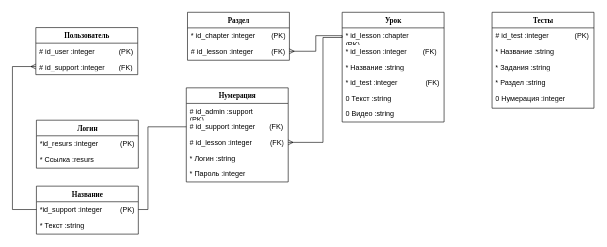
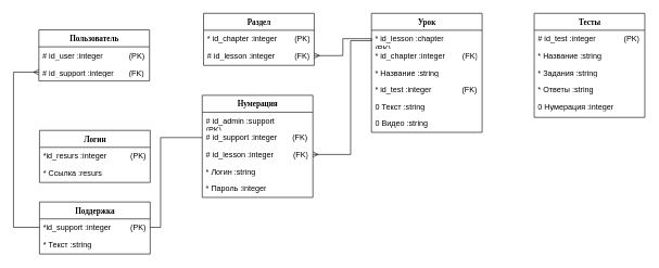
  <mxCell id="0" />
  <mxCell id="1" parent="0" />
  <mxCell id="2" value="Раздел" style="swimlane;html=1;fontStyle=1;align=center;verticalAlign=top;childLayout=stackLayout;horizontal=1;startSize=26;horizontalStack=0;resizeParent=1;resizeLast=0;collapsible=1;marginBottom=0;swimlaneFillColor=#ffffff;rounded=0;shadow=0;comic=0;labelBackgroundColor=none;strokeWidth=1;fillColor=none;fontFamily=Verdana;fontSize=12" parent="1" vertex="1"><mxGeometry x="312" y="20" width="170" height="80" as="geometry" /></mxCell>
  <mxCell id="3" value="* id_chapter&amp;nbsp;&lt;font style=&quot;font-size: 12px;&quot;&gt;:integer&amp;nbsp;&lt;/font&gt;&amp;nbsp; &amp;nbsp; &amp;nbsp; &amp;nbsp;(PK)" style="text;html=1;strokeColor=none;fillColor=none;align=left;verticalAlign=top;spacingLeft=4;spacingRight=4;whiteSpace=wrap;overflow=hidden;rotatable=0;points=[[0,0.5],[1,0.5]];portConstraint=eastwest;" parent="2" vertex="1"><mxGeometry y="26" width="170" height="26" as="geometry" /></mxCell>
  <mxCell id="4" value="# id_lesson&amp;nbsp;&lt;font style=&quot;font-size: 12px;&quot;&gt;:integer&lt;/font&gt;&amp;nbsp; &amp;nbsp; &amp;nbsp; &amp;nbsp; &amp;nbsp;(FK)" style="text;html=1;strokeColor=none;fillColor=none;align=left;verticalAlign=top;spacingLeft=4;spacingRight=4;whiteSpace=wrap;overflow=hidden;rotatable=0;points=[[0,0.5],[1,0.5]];portConstraint=eastwest;" parent="2" vertex="1"><mxGeometry y="52" width="170" height="26" as="geometry" /></mxCell>
  <mxCell id="5" value="Урок" style="swimlane;html=1;fontStyle=1;align=center;verticalAlign=top;childLayout=stackLayout;horizontal=1;startSize=26;horizontalStack=0;resizeParent=1;resizeLast=0;collapsible=1;marginBottom=0;swimlaneFillColor=#ffffff;rounded=0;shadow=0;comic=0;labelBackgroundColor=none;strokeWidth=1;fillColor=none;fontFamily=Verdana;fontSize=12" parent="1" vertex="1"><mxGeometry x="570" y="20" width="170" height="183" as="geometry" /></mxCell>
  <mxCell id="6" value="* id_lesson&amp;nbsp;&lt;font style=&quot;font-size: 12px;&quot;&gt;:chapter&lt;/font&gt;&amp;nbsp; &amp;nbsp; &amp;nbsp; &amp;nbsp; &amp;nbsp; (PK)" style="text;html=1;strokeColor=none;fillColor=none;align=left;verticalAlign=top;spacingLeft=4;spacingRight=4;whiteSpace=wrap;overflow=hidden;rotatable=0;points=[[0,0.5],[1,0.5]];portConstraint=eastwest;" parent="5" vertex="1"><mxGeometry y="26" width="170" height="26" as="geometry" /></mxCell>
- <mxCell id="7" value="* id_lesson&amp;nbsp;&lt;font style=&quot;font-size: 12px;&quot;&gt;:integer&amp;nbsp;&lt;/font&gt;&amp;nbsp; &amp;nbsp; &amp;nbsp; &amp;nbsp;(FK)" style="text;html=1;strokeColor=none;fillColor=none;align=left;verticalAlign=top;spacingLeft=4;spacingRight=4;whiteSpace=wrap;overflow=hidden;rotatable=0;points=[[0,0.5],[1,0.5]];portConstraint=eastwest;" parent="5" vertex="1"><mxGeometry y="52" width="170" height="26" as="geometry" /></mxCell>
+ <mxCell id="7" value="* id_chapter&amp;nbsp;&lt;font style=&quot;font-size: 12px;&quot;&gt;:integer&amp;nbsp;&lt;/font&gt;&amp;nbsp; &amp;nbsp; &amp;nbsp; &amp;nbsp;(FK)" style="text;html=1;strokeColor=none;fillColor=none;align=left;verticalAlign=top;spacingLeft=4;spacingRight=4;whiteSpace=wrap;overflow=hidden;rotatable=0;points=[[0,0.5],[1,0.5]];portConstraint=eastwest;" parent="5" vertex="1"><mxGeometry y="52" width="170" height="26" as="geometry" /></mxCell>
  <mxCell id="8" value="* Название&amp;nbsp;&lt;font style=&quot;font-size: 12px;&quot;&gt;:string&lt;/font&gt;" style="text;html=1;strokeColor=none;fillColor=none;align=left;verticalAlign=top;spacingLeft=4;spacingRight=4;whiteSpace=wrap;overflow=hidden;rotatable=0;points=[[0,0.5],[1,0.5]];portConstraint=eastwest;" parent="5" vertex="1"><mxGeometry y="78" width="170" height="26" as="geometry" /></mxCell>
  <mxCell id="9" value="* id_test&amp;nbsp;&lt;font style=&quot;font-size: 12px;&quot;&gt;:integer&lt;/font&gt;&amp;nbsp; &amp;nbsp; &amp;nbsp; &amp;nbsp; &amp;nbsp; &amp;nbsp; &amp;nbsp; (FK)" style="text;html=1;strokeColor=none;fillColor=none;align=left;verticalAlign=top;spacingLeft=4;spacingRight=4;whiteSpace=wrap;overflow=hidden;rotatable=0;points=[[0,0.5],[1,0.5]];portConstraint=eastwest;" parent="5" vertex="1"><mxGeometry y="104" width="170" height="26" as="geometry" /></mxCell>
  <mxCell id="10" value="0 Текст&amp;nbsp;&lt;font style=&quot;font-size: 12px;&quot;&gt;:string&lt;/font&gt;" style="text;html=1;strokeColor=none;fillColor=none;align=left;verticalAlign=top;spacingLeft=4;spacingRight=4;whiteSpace=wrap;overflow=hidden;rotatable=0;points=[[0,0.5],[1,0.5]];portConstraint=eastwest;" parent="5" vertex="1"><mxGeometry y="130" width="170" height="26" as="geometry" /></mxCell>
  <mxCell id="11" value="0 Видео&amp;nbsp;&lt;font style=&quot;font-size: 12px;&quot;&gt;:string&lt;/font&gt;" style="text;html=1;strokeColor=none;fillColor=none;align=left;verticalAlign=top;spacingLeft=4;spacingRight=4;whiteSpace=wrap;overflow=hidden;rotatable=0;points=[[0,0.5],[1,0.5]];portConstraint=eastwest;" parent="5" vertex="1"><mxGeometry y="156" width="170" height="26" as="geometry" /></mxCell>
  <mxCell id="12" value="Тесты" style="swimlane;html=1;fontStyle=1;align=center;verticalAlign=top;childLayout=stackLayout;horizontal=1;startSize=26;horizontalStack=0;resizeParent=1;resizeLast=0;collapsible=1;marginBottom=0;swimlaneFillColor=#ffffff;rounded=0;shadow=0;comic=0;labelBackgroundColor=none;strokeWidth=1;fillColor=none;fontFamily=Verdana;fontSize=12" parent="1" vertex="1"><mxGeometry x="820" y="20" width="170" height="160" as="geometry" /></mxCell>
  <mxCell id="13" value="# id_test&amp;nbsp;&lt;font style=&quot;font-size: 12px;&quot;&gt;:integer&lt;/font&gt;&amp;nbsp; &amp;nbsp; &amp;nbsp; &amp;nbsp; &amp;nbsp; &amp;nbsp; &amp;nbsp;(PK)" style="text;html=1;strokeColor=none;fillColor=none;align=left;verticalAlign=top;spacingLeft=4;spacingRight=4;whiteSpace=wrap;overflow=hidden;rotatable=0;points=[[0,0.5],[1,0.5]];portConstraint=eastwest;" parent="12" vertex="1"><mxGeometry y="26" width="170" height="26" as="geometry" /></mxCell>
  <mxCell id="14" value="* Название&amp;nbsp;&lt;font style=&quot;font-size: 12px;&quot;&gt;:string&lt;/font&gt;" style="text;html=1;strokeColor=none;fillColor=none;align=left;verticalAlign=top;spacingLeft=4;spacingRight=4;whiteSpace=wrap;overflow=hidden;rotatable=0;points=[[0,0.5],[1,0.5]];portConstraint=eastwest;" parent="12" vertex="1"><mxGeometry y="52" width="170" height="26" as="geometry" /></mxCell>
  <mxCell id="15" value="* Задания&amp;nbsp;&lt;font style=&quot;font-size: 12px;&quot;&gt;:string&lt;/font&gt;" style="text;html=1;strokeColor=none;fillColor=none;align=left;verticalAlign=top;spacingLeft=4;spacingRight=4;whiteSpace=wrap;overflow=hidden;rotatable=0;points=[[0,0.5],[1,0.5]];portConstraint=eastwest;" parent="12" vertex="1"><mxGeometry y="78" width="170" height="26" as="geometry" /></mxCell>
- <mxCell id="16" value="* Раздел&amp;nbsp;&lt;font style=&quot;font-size: 12px;&quot;&gt;:string&lt;/font&gt;" style="text;html=1;strokeColor=none;fillColor=none;align=left;verticalAlign=top;spacingLeft=4;spacingRight=4;whiteSpace=wrap;overflow=hidden;rotatable=0;points=[[0,0.5],[1,0.5]];portConstraint=eastwest;" parent="12" vertex="1"><mxGeometry y="104" width="170" height="26" as="geometry" /></mxCell>
+ <mxCell id="16" value="* Ответы&amp;nbsp;&lt;font style=&quot;font-size: 12px;&quot;&gt;:string&lt;/font&gt;" style="text;html=1;strokeColor=none;fillColor=none;align=left;verticalAlign=top;spacingLeft=4;spacingRight=4;whiteSpace=wrap;overflow=hidden;rotatable=0;points=[[0,0.5],[1,0.5]];portConstraint=eastwest;" parent="12" vertex="1"><mxGeometry y="104" width="170" height="26" as="geometry" /></mxCell>
  <mxCell id="17" value="0 Нумерация&amp;nbsp;&lt;font style=&quot;font-size: 12px;&quot;&gt;:integer&lt;/font&gt;" style="text;html=1;strokeColor=none;fillColor=none;align=left;verticalAlign=top;spacingLeft=4;spacingRight=4;whiteSpace=wrap;overflow=hidden;rotatable=0;points=[[0,0.5],[1,0.5]];portConstraint=eastwest;" parent="12" vertex="1"><mxGeometry y="130" width="170" height="26" as="geometry" /></mxCell>
  <mxCell id="18" style="edgeStyle=orthogonalEdgeStyle;rounded=0;orthogonalLoop=1;jettySize=auto;html=1;exitX=1;exitY=0.5;exitDx=0;exitDy=0;entryX=0;entryY=0.5;entryDx=0;entryDy=0;endArrow=none;endFill=0;startArrow=ERmany;startFill=0;" parent="1" source="4" target="6" edge="1"><mxGeometry relative="1" as="geometry" /></mxCell>
  <mxCell id="19" value="Пользователь" style="swimlane;html=1;fontStyle=1;align=center;verticalAlign=top;childLayout=stackLayout;horizontal=1;startSize=26;horizontalStack=0;resizeParent=1;resizeLast=0;collapsible=1;marginBottom=0;swimlaneFillColor=#ffffff;rounded=0;shadow=0;comic=0;labelBackgroundColor=none;strokeWidth=1;fillColor=none;fontFamily=Verdana;fontSize=12" parent="1" vertex="1"><mxGeometry x="59" y="45.5" width="170" height="78.5" as="geometry" /></mxCell>
  <mxCell id="20" value="# id_user :integer&amp;nbsp; &amp;nbsp; &amp;nbsp; &amp;nbsp; &amp;nbsp; &amp;nbsp; (PK)" style="text;html=1;strokeColor=none;fillColor=none;align=left;verticalAlign=top;spacingLeft=4;spacingRight=4;whiteSpace=wrap;overflow=hidden;rotatable=0;points=[[0,0.5],[1,0.5]];portConstraint=eastwest;" parent="19" vertex="1"><mxGeometry y="26" width="170" height="26" as="geometry" /></mxCell>
  <mxCell id="21" value="# id_support&amp;nbsp;&lt;font style=&quot;font-size: 12px;&quot;&gt;:integer&lt;/font&gt;&amp;nbsp; &amp;nbsp; &amp;nbsp; &amp;nbsp;(FK)" style="text;html=1;strokeColor=none;fillColor=none;align=left;verticalAlign=top;spacingLeft=4;spacingRight=4;whiteSpace=wrap;overflow=hidden;rotatable=0;points=[[0,0.5],[1,0.5]];portConstraint=eastwest;" parent="19" vertex="1"><mxGeometry y="52" width="170" height="26" as="geometry" /></mxCell>
  <mxCell id="22" value="Нумерация" style="swimlane;html=1;fontStyle=1;align=center;verticalAlign=top;childLayout=stackLayout;horizontal=1;startSize=26;horizontalStack=0;resizeParent=1;resizeLast=0;collapsible=1;marginBottom=0;swimlaneFillColor=#ffffff;rounded=0;shadow=0;comic=0;labelBackgroundColor=none;strokeWidth=1;fillColor=none;fontFamily=Verdana;fontSize=12" parent="1" vertex="1"><mxGeometry x="310" y="146" width="170" height="157" as="geometry" /></mxCell>
  <mxCell id="23" value="# id_admin :support&amp;nbsp; &amp;nbsp; &amp;nbsp; &amp;nbsp; &amp;nbsp; (PK)" style="text;html=1;strokeColor=none;fillColor=none;align=left;verticalAlign=top;spacingLeft=4;spacingRight=4;whiteSpace=wrap;overflow=hidden;rotatable=0;points=[[0,0.5],[1,0.5]];portConstraint=eastwest;" parent="22" vertex="1"><mxGeometry y="26" width="170" height="26" as="geometry" /></mxCell>
  <mxCell id="24" value="# id_support&amp;nbsp;&lt;font style=&quot;font-size: 12px;&quot;&gt;:integer&lt;/font&gt;&amp;nbsp; &amp;nbsp; &amp;nbsp; &amp;nbsp;(FK)" style="text;html=1;strokeColor=none;fillColor=none;align=left;verticalAlign=top;spacingLeft=4;spacingRight=4;whiteSpace=wrap;overflow=hidden;rotatable=0;points=[[0,0.5],[1,0.5]];portConstraint=eastwest;" parent="22" vertex="1"><mxGeometry y="52" width="170" height="26" as="geometry" /></mxCell>
  <mxCell id="25" value="# id_lesson&amp;nbsp;&lt;font style=&quot;font-size: 12px;&quot;&gt;:integer&lt;/font&gt;&amp;nbsp; &amp;nbsp; &amp;nbsp; &amp;nbsp; &amp;nbsp;(FK)" style="text;html=1;strokeColor=none;fillColor=none;align=left;verticalAlign=top;spacingLeft=4;spacingRight=4;whiteSpace=wrap;overflow=hidden;rotatable=0;points=[[0,0.5],[1,0.5]];portConstraint=eastwest;" parent="22" vertex="1"><mxGeometry y="78" width="170" height="26" as="geometry" /></mxCell>
  <mxCell id="26" value="* Логин&amp;nbsp;&lt;font style=&quot;font-size: 12px;&quot;&gt;:string&lt;/font&gt;" style="text;html=1;strokeColor=none;fillColor=none;align=left;verticalAlign=top;spacingLeft=4;spacingRight=4;whiteSpace=wrap;overflow=hidden;rotatable=0;points=[[0,0.5],[1,0.5]];portConstraint=eastwest;" parent="22" vertex="1"><mxGeometry y="104" width="170" height="26" as="geometry" /></mxCell>
  <mxCell id="27" value="* Пароль&amp;nbsp;&lt;font style=&quot;font-size: 12px;&quot;&gt;:integer&lt;/font&gt;" style="text;html=1;strokeColor=none;fillColor=none;align=left;verticalAlign=top;spacingLeft=4;spacingRight=4;whiteSpace=wrap;overflow=hidden;rotatable=0;points=[[0,0.5],[1,0.5]];portConstraint=eastwest;" parent="22" vertex="1"><mxGeometry y="130" width="170" height="26" as="geometry" /></mxCell>
  <mxCell id="28" value="Логин" style="swimlane;html=1;fontStyle=1;align=center;verticalAlign=top;childLayout=stackLayout;horizontal=1;startSize=26;horizontalStack=0;resizeParent=1;resizeLast=0;collapsible=1;marginBottom=0;swimlaneFillColor=#ffffff;rounded=0;shadow=0;comic=0;labelBackgroundColor=none;strokeWidth=1;fillColor=none;fontFamily=Verdana;fontSize=12" parent="1" vertex="1"><mxGeometry x="60" y="200" width="170" height="80" as="geometry" /></mxCell>
  <mxCell id="29" value="*id_resurs&amp;nbsp;&lt;font style=&quot;font-size: 12px;&quot;&gt;:integer&amp;nbsp;&lt;/font&gt;&amp;nbsp; &amp;nbsp; &amp;nbsp; &amp;nbsp; &amp;nbsp; (PK)" style="text;html=1;strokeColor=none;fillColor=none;align=left;verticalAlign=top;spacingLeft=4;spacingRight=4;whiteSpace=wrap;overflow=hidden;rotatable=0;points=[[0,0.5],[1,0.5]];portConstraint=eastwest;" parent="28" vertex="1"><mxGeometry y="26" width="170" height="26" as="geometry" /></mxCell>
  <mxCell id="30" value="* Ссылка :resurs" style="text;html=1;strokeColor=none;fillColor=none;align=left;verticalAlign=top;spacingLeft=4;spacingRight=4;whiteSpace=wrap;overflow=hidden;rotatable=0;points=[[0,0.5],[1,0.5]];portConstraint=eastwest;" parent="28" vertex="1"><mxGeometry y="52" width="170" height="26" as="geometry" /></mxCell>
- <mxCell id="31" value="Название" style="swimlane;html=1;fontStyle=1;align=center;verticalAlign=top;childLayout=stackLayout;horizontal=1;startSize=26;horizontalStack=0;resizeParent=1;resizeLast=0;collapsible=1;marginBottom=0;swimlaneFillColor=#ffffff;rounded=0;shadow=0;comic=0;labelBackgroundColor=none;strokeWidth=1;fillColor=none;fontFamily=Verdana;fontSize=12" parent="1" vertex="1"><mxGeometry x="60" y="310" width="170" height="80" as="geometry" /></mxCell>
+ <mxCell id="31" value="Поддержка" style="swimlane;html=1;fontStyle=1;align=center;verticalAlign=top;childLayout=stackLayout;horizontal=1;startSize=26;horizontalStack=0;resizeParent=1;resizeLast=0;collapsible=1;marginBottom=0;swimlaneFillColor=#ffffff;rounded=0;shadow=0;comic=0;labelBackgroundColor=none;strokeWidth=1;fillColor=none;fontFamily=Verdana;fontSize=12" parent="1" vertex="1"><mxGeometry x="60" y="310" width="170" height="80" as="geometry" /></mxCell>
  <mxCell id="32" value="*id_support&amp;nbsp;&lt;font style=&quot;font-size: 12px;&quot;&gt;:integer&amp;nbsp;&lt;/font&gt;&amp;nbsp; &amp;nbsp; &amp;nbsp; &amp;nbsp; (PK)" style="text;html=1;strokeColor=none;fillColor=none;align=left;verticalAlign=top;spacingLeft=4;spacingRight=4;whiteSpace=wrap;overflow=hidden;rotatable=0;points=[[0,0.5],[1,0.5]];portConstraint=eastwest;" parent="31" vertex="1"><mxGeometry y="26" width="170" height="26" as="geometry" /></mxCell>
  <mxCell id="33" value="* Текст :string" style="text;html=1;strokeColor=none;fillColor=none;align=left;verticalAlign=top;spacingLeft=4;spacingRight=4;whiteSpace=wrap;overflow=hidden;rotatable=0;points=[[0,0.5],[1,0.5]];portConstraint=eastwest;" parent="31" vertex="1"><mxGeometry y="52" width="170" height="26" as="geometry" /></mxCell>
  <mxCell id="34" style="edgeStyle=orthogonalEdgeStyle;rounded=0;orthogonalLoop=1;jettySize=auto;html=1;endArrow=none;endFill=0;startArrow=ERmany;startFill=0;entryX=0;entryY=0.5;entryDx=0;entryDy=0;exitX=0;exitY=0.5;exitDx=0;exitDy=0;" parent="1" source="21" target="32" edge="1"><mxGeometry relative="1" as="geometry"><mxPoint x="20" y="270" as="sourcePoint" /><mxPoint x="10" y="578" as="targetPoint" /><Array as="points"><mxPoint x="20" y="110" /><mxPoint x="20" y="349" /></Array></mxGeometry></mxCell>
  <mxCell id="35" style="edgeStyle=orthogonalEdgeStyle;rounded=0;orthogonalLoop=1;jettySize=auto;html=1;endArrow=none;endFill=0;startArrow=none;startFill=0;entryX=1;entryY=0.5;entryDx=0;entryDy=0;exitX=0;exitY=0.5;exitDx=0;exitDy=0;" parent="1" source="24" target="32" edge="1"><mxGeometry relative="1" as="geometry"><mxPoint x="280" y="390" as="sourcePoint" /><mxPoint x="280" y="235" as="targetPoint" /><Array as="points"><mxPoint x="246" y="211" /><mxPoint x="246" y="349" /></Array></mxGeometry></mxCell>
  <mxCell id="36" style="edgeStyle=orthogonalEdgeStyle;rounded=0;orthogonalLoop=1;jettySize=auto;html=1;exitX=1;exitY=0.5;exitDx=0;exitDy=0;entryX=0;entryY=0.5;entryDx=0;entryDy=0;endArrow=none;endFill=0;startArrow=ERmany;startFill=0;" parent="1" source="25" target="6" edge="1"><mxGeometry relative="1" as="geometry"><mxPoint x="470" y="210" as="sourcePoint" /><mxPoint x="550" y="184" as="targetPoint" /><Array as="points"><mxPoint x="538" y="237" /><mxPoint x="538" y="62" /><mxPoint x="570" y="62" /></Array></mxGeometry></mxCell>
